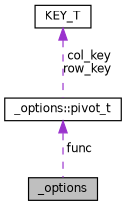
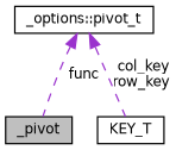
  digraph {
    node [color=black fillcolor=white fontname=Helvetica fontsize=10 shape=record style=filled]
    edge [color=darkorchid3 dir=back fontname=Helvetica fontsize=10 labelfontname=Helvetica labelfontsize=10 style=dashed]
-   n1 [fillcolor=grey75 fontcolor=black height=0.2 label=_options width=0.4]
+   n1 [fillcolor=grey75 fontcolor=black height=0.2 label=_pivot width=0.4]
    n2 [height=0.2 label="_options::pivot_t" width=0.4]
    n3 [height=0.2 label=KEY_T width=0.4]
    n2 -> n1 [label=" func"]
-   n3 -> n2 [label=" col_key\nrow_key"]
+   n2 -> n3 [label=" col_key\nrow_key"]
  }
